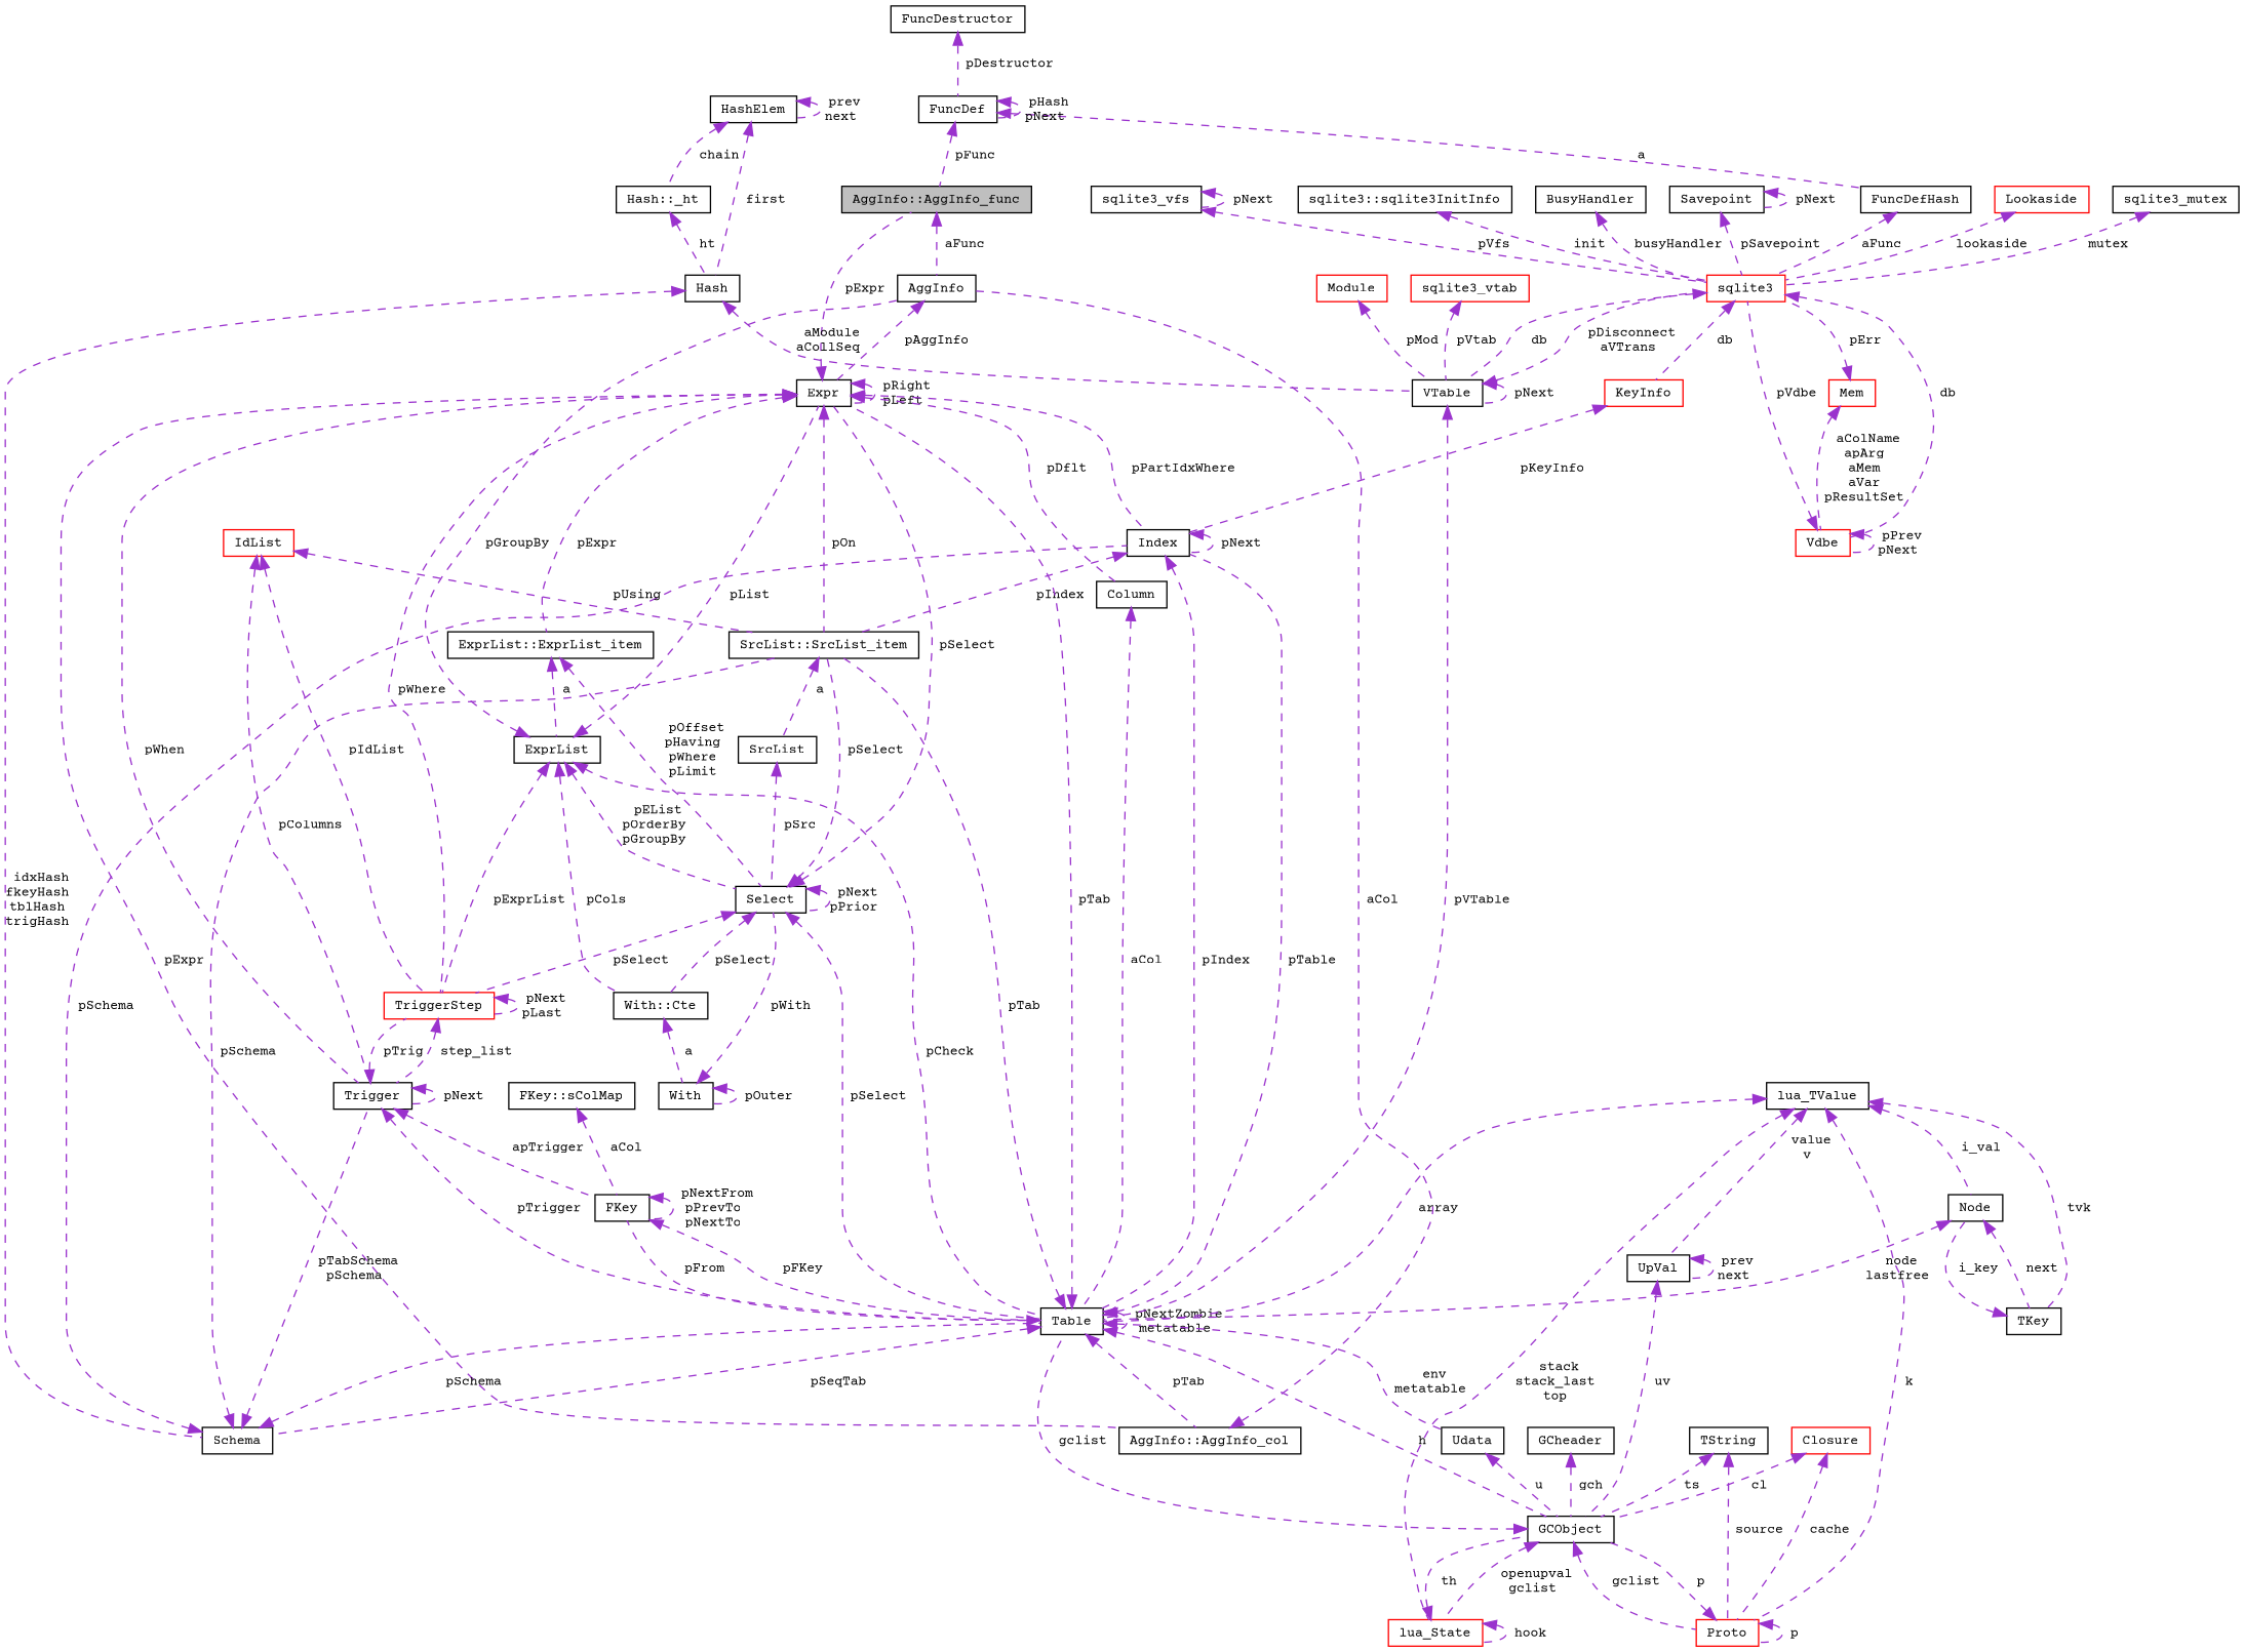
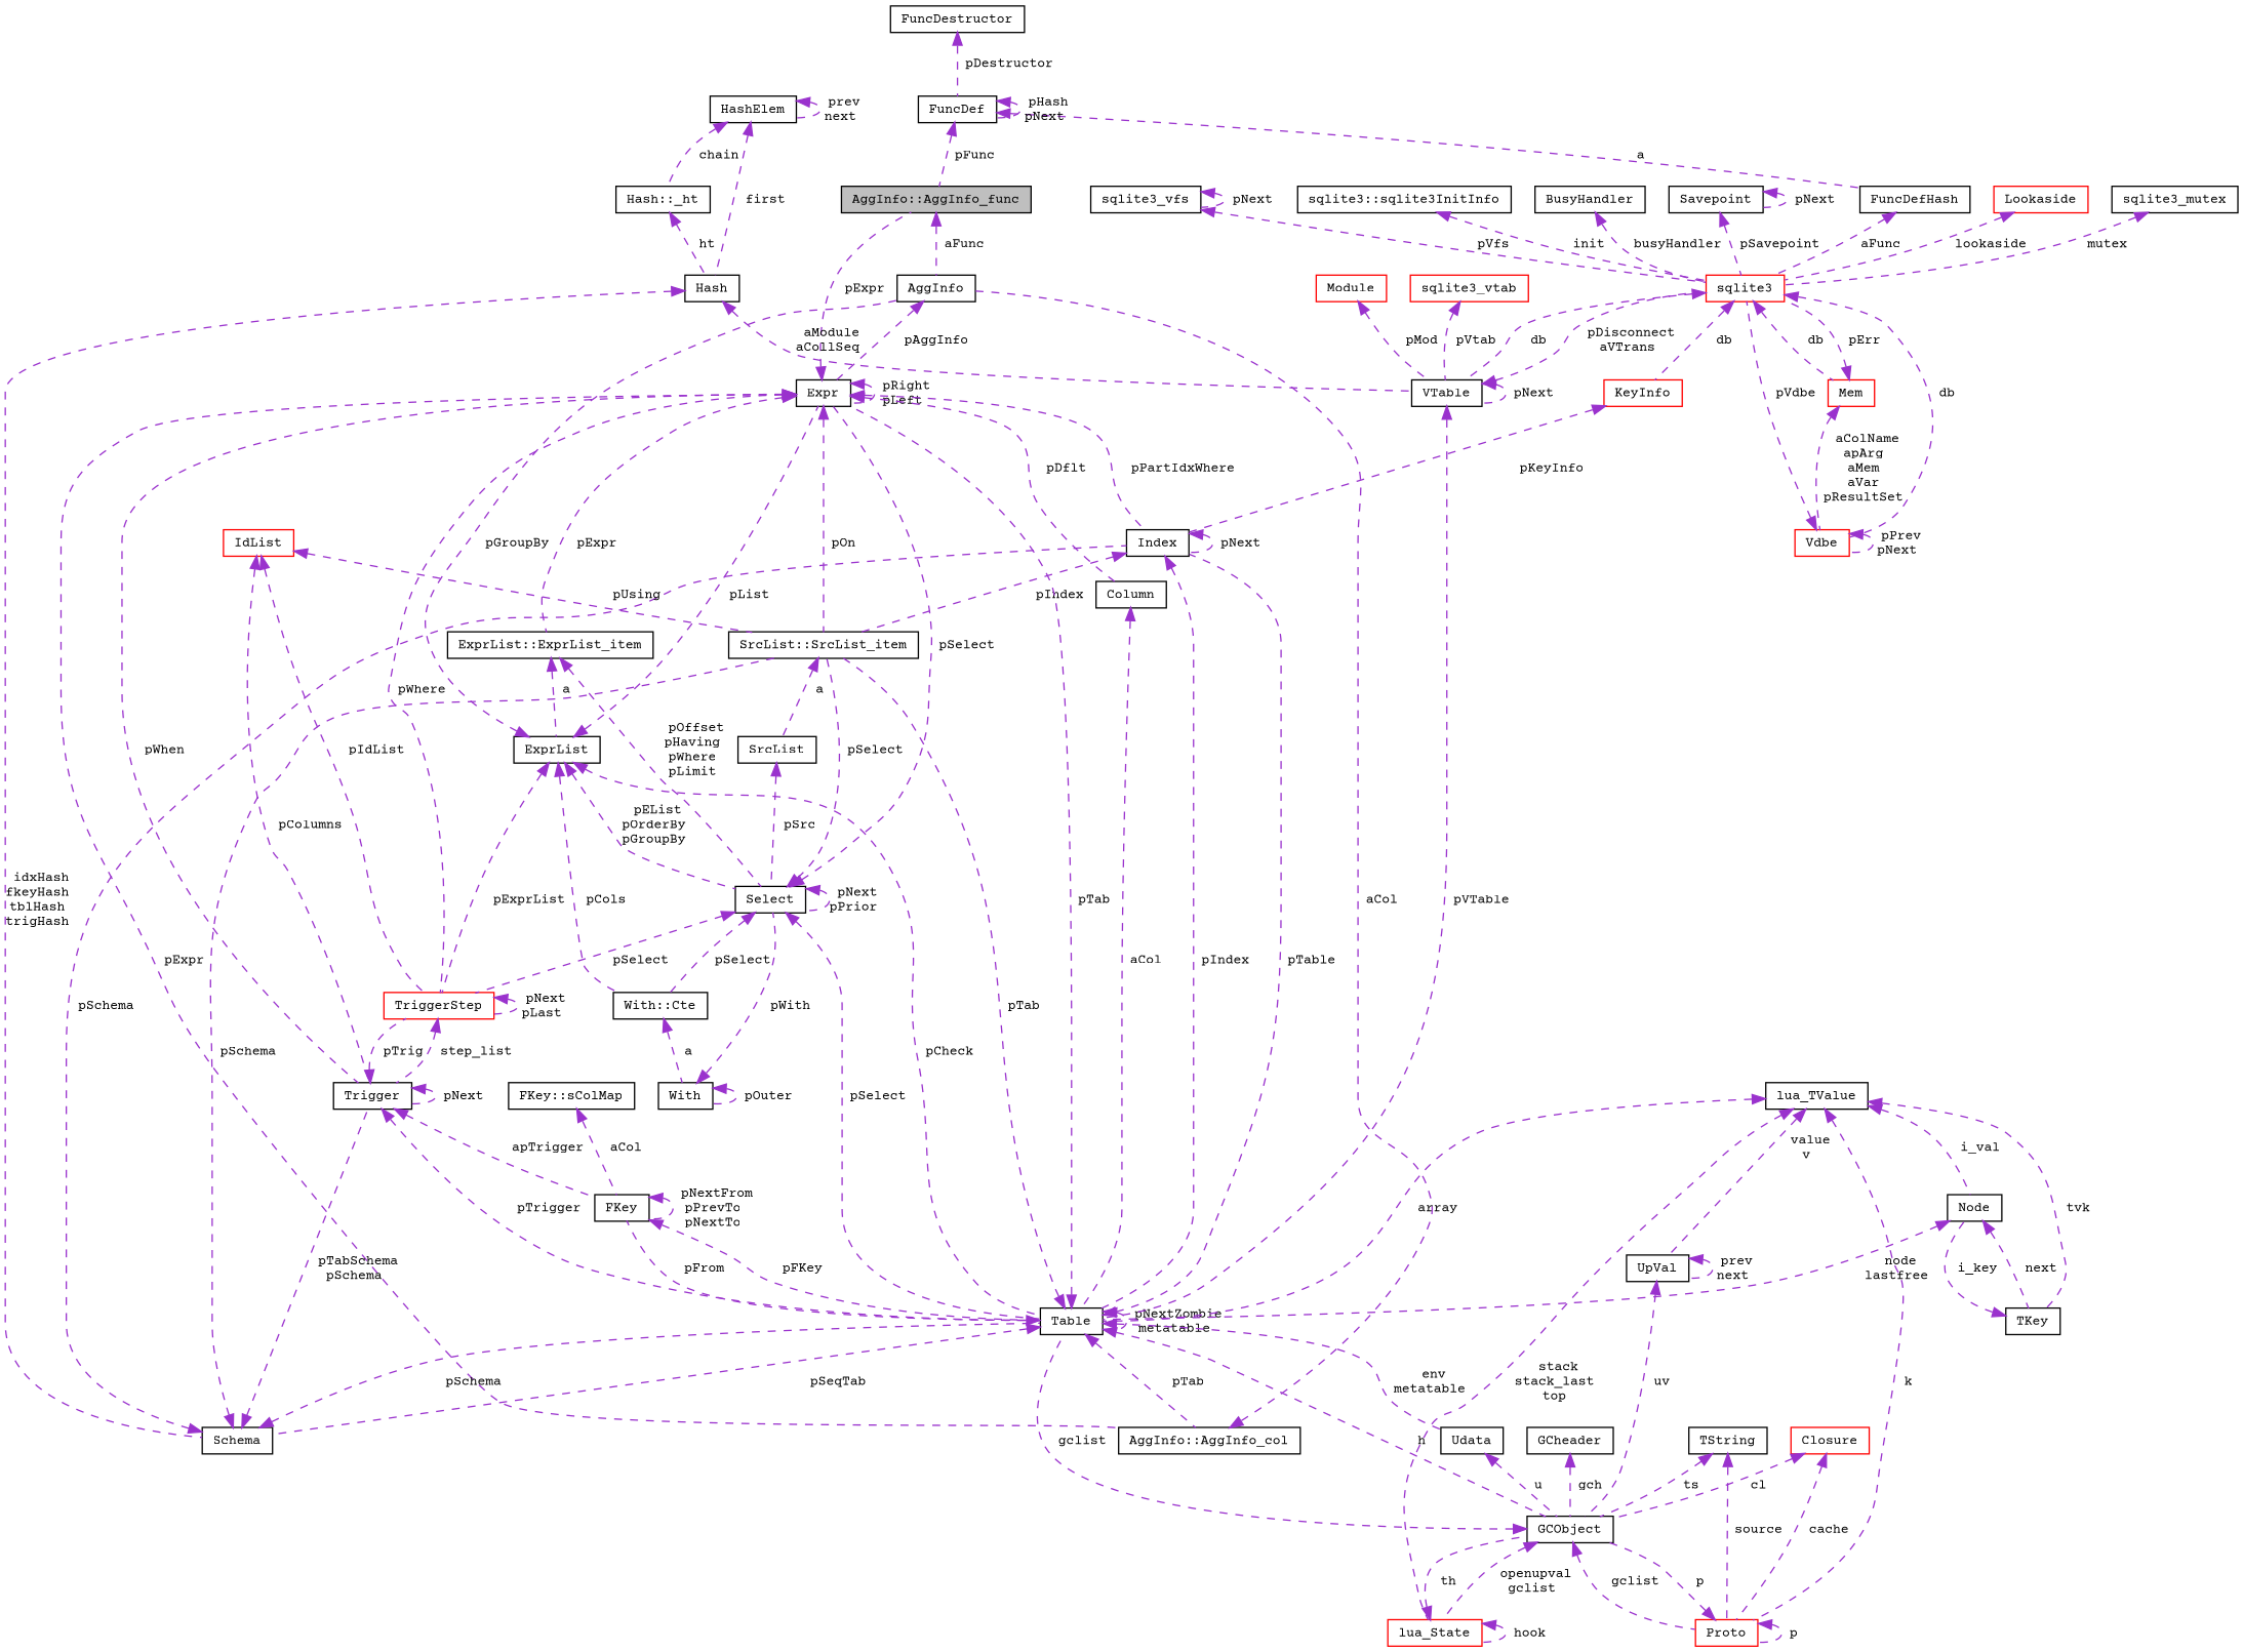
  digraph {
    fontname="Courier Prime"
    node [color=black fillcolor=white fontname="Courier Prime" fontsize=10 shape=record style=filled]
    edge [color=darkorchid3 dir=back fontname="Courier Prime" fontsize=10 labelfontname=Helvetica labelfontsize=10 style=dashed]
    n1 [fillcolor=grey75 fontcolor=black height=0.2 label="AggInfo::AggInfo_func" width=0.4]
    n2 [height=0.2 label=AggInfo width=0.4]
    n3 [height=0.2 label=Expr width=0.4]
    n4 [height=0.2 label="AggInfo::AggInfo_col" width=0.4]
    n5 [height=0.2 label=Column width=0.4]
    n6 [height=0.2 label=Trigger width=0.4]
    n7 [color=red height=0.2 label=TriggerStep width=0.4]
    n8 [height=0.2 label="ExprList::ExprList_item" width=0.4]
    n9 [height=0.2 label="SrcList::SrcList_item" width=0.4]
    n10 [height=0.2 label=Index width=0.4]
    n11 [height=0.2 label=Table width=0.4]
    n12 [height=0.2 label=FKey width=0.4]
    n13 [height=0.2 label=Select width=0.4]
    n14 [height=0.2 label="With::Cte" width=0.4]
    n15 [height=0.2 label=ExprList width=0.4]
    n16 [height=0.2 label=SrcList width=0.4]
    n17 [height=0.2 label=Schema width=0.4]
    n18 [height=0.2 label=GCObject width=0.4]
    n19 [height=0.2 label=Udata width=0.4]
    n20 [color=red height=0.2 label=Proto width=0.4]
    n21 [color=red height=0.2 label=lua_State width=0.4]
    n22 [height=0.2 label="Node" width=0.4]
    n23 [height=0.2 label=TKey width=0.4]
    n24 [height=0.2 label=lua_TValue width=0.4]
    n25 [height=0.2 label=UpVal width=0.4]
    n26 [height=0.2 label=Hash width=0.4]
    n27 [height=0.2 label=VTable width=0.4]
    n28 [color=red height=0.2 label=sqlite3 width=0.4]
    n29 [color=red height=0.2 label=KeyInfo width=0.4]
    n30 [color=red height=0.2 label=Mem width=0.4]
    n31 [color=red height=0.2 label=Vdbe width=0.4]
    n32 [height=0.2 label="Hash::_ht" width=0.4]
    n33 [height=0.2 label=HashElem width=0.4]
    n34 [height=0.2 label="FKey::sColMap" width=0.4]
    n35 [color=red height=0.2 label=IdList width=0.4]
    n36 [height=0.2 label=With width=0.4]
    n37 [height=0.2 label=Savepoint width=0.4]
    n38 [height=0.2 label=FuncDefHash width=0.4]
    n39 [height=0.2 label=FuncDef width=0.4]
    n40 [height=0.2 label=FuncDestructor width=0.4]
    n41 [color=red height=0.2 label=Lookaside width=0.4]
    n42 [height=0.2 label=sqlite3_mutex width=0.4]
    n43 [height=0.2 label=sqlite3_vfs width=0.4]
    n44 [height=0.2 label="sqlite3::sqlite3InitInfo" width=0.4]
    n45 [height=0.2 label=BusyHandler width=0.4]
    n46 [color=red height=0.2 label=Module width=0.4]
    n47 [color=red height=0.2 label=sqlite3_vtab width=0.4]
    n48 [height=0.2 label=TString width=0.4]
    n49 [color=red height=0.2 label=Closure width=0.4]
    n50 [height=0.2 label=GCheader width=0.4]
    n1 -> n2 [label=" aFunc"]
    n2 -> n3 [label=" pAggInfo"]
    n3 -> n1 [label=" pExpr"]
    n3 -> n3 [label=" pRight\npLeft"]
    n3 -> n4 [label=" pExpr"]
    n3 -> n5 [label=" pDflt"]
    n3 -> n6 [label=" pWhen"]
    n3 -> n7 [label=" pWhere"]
    n3 -> n8 [label=" pExpr"]
    n3 -> n9 [label=" pOn"]
    n3 -> n10 [label=" pPartIdxWhere"]
    n4 -> n2 [label=" aCol"]
    n5 -> n11 [label=" aCol"]
    n6 -> n6 [label=" pNext"]
    n6 -> n7 [label=" pTrig"]
    n6 -> n11 [label=" pTrigger"]
    n6 -> n12 [label=" apTrigger"]
    n7 -> n6 [label=" step_list"]
    n7 -> n7 [label=" pNext\npLast"]
    n8 -> n13 [label=" pOffset\npHaving\npWhere\npLimit"]
    n8 -> n15 [label=" a"]
    n9 -> n16 [label=" a"]
    n10 -> n9 [label=" pIndex"]
    n10 -> n10 [label=" pNext"]
    n10 -> n11 [label=" pIndex"]
    n11 -> n3 [label=" pTab"]
    n11 -> n4 [label=" pTab"]
    n11 -> n9 [label=" pTab"]
    n11 -> n10 [label=" pTable"]
    n11 -> n11 [label=" pNextZombie\nmetatable"]
    n11 -> n12 [label=" pFrom"]
    n11 -> n17 [label=" pSeqTab"]
    n11 -> n18 [label=" h"]
    n11 -> n19 [label=" env\nmetatable"]
    n12 -> n11 [label=" pFKey"]
    n12 -> n12 [label=" pNextFrom\npPrevTo\npNextTo"]
    n13 -> n3 [label=" pSelect"]
    n13 -> n7 [label=" pSelect"]
    n13 -> n9 [label=" pSelect"]
    n13 -> n11 [label=" pSelect"]
    n13 -> n13 [label=" pNext\npPrior"]
    n13 -> n14 [label=" pSelect"]
    n14 -> n36 [label=" a"]
    n15 -> n2 [label=" pGroupBy"]
    n15 -> n3 [label=" pList"]
    n15 -> n7 [label=" pExprList"]
    n15 -> n11 [label=" pCheck"]
    n15 -> n13 [label=" pEList\npOrderBy\npGroupBy"]
    n15 -> n14 [label=" pCols"]
    n16 -> n13 [label=" pSrc"]
    n17 -> n6 [label=" pTabSchema\npSchema"]
    n17 -> n9 [label=" pSchema"]
    n17 -> n10 [label=" pSchema"]
    n17 -> n11 [label=" pSchema"]
    n18 -> n11 [label=" gclist"]
    n18 -> n20 [label=" gclist"]
    n18 -> n21 [label=" openupval\ngclist"]
    n19 -> n18 [label=" u"]
    n20 -> n18 [label=" p"]
    n20 -> n20 [label=" p"]
    n21 -> n18 [label=" th"]
    n21 -> n21 [label=" hook"]
    n22 -> n11 [label=" node\nlastfree"]
    n22 -> n23 [label=" next"]
    n23 -> n22 [label=" i_key"]
    n24 -> n11 [label=" array"]
    n24 -> n20 [label=" k"]
    n24 -> n21 [label=" stack\nstack_last\ntop"]
    n24 -> n22 [label=" i_val"]
    n24 -> n23 [label=" tvk"]
    n24 -> n25 [label=" value\nv"]
    n25 -> n18 [label=" uv"]
    n25 -> n25 [label=" prev\nnext"]
    n26 -> n17 [label=" idxHash\nfkeyHash\ntblHash\ntrigHash"]
    n26 -> n27 [label=" aModule\naCollSeq"]
    n27 -> n11 [label=" pVTable"]
    n27 -> n27 [label=" pNext"]
    n27 -> n28 [label=" pDisconnect\naVTrans"]
    n28 -> n27 [label=" db"]
    n28 -> n29 [label=" db"]
+   n28 -> n30 [label=" db"]
    n28 -> n31 [label=" db"]
    n29 -> n10 [label=" pKeyInfo"]
    n30 -> n28 [label=" pErr"]
    n30 -> n31 [label=" aColName\napArg\naMem\naVar\npResultSet"]
    n31 -> n28 [label=" pVdbe"]
    n31 -> n31 [label=" pPrev\npNext"]
    n32 -> n26 [label=" ht"]
    n33 -> n26 [label=" first"]
    n33 -> n32 [label=" chain"]
    n33 -> n33 [label=" prev\nnext"]
    n34 -> n12 [label=" aCol"]
    n35 -> n6 [label=" pColumns"]
    n35 -> n7 [label=" pIdList"]
    n35 -> n9 [label=" pUsing"]
    n36 -> n13 [label=" pWith"]
    n36 -> n36 [label=" pOuter"]
    n37 -> n28 [label=" pSavepoint"]
    n37 -> n37 [label=" pNext"]
    n38 -> n28 [label=" aFunc"]
    n39 -> n1 [label=" pFunc"]
    n39 -> n38 [label=" a"]
    n39 -> n39 [label=" pHash\npNext"]
    n40 -> n39 [label=" pDestructor"]
    n41 -> n28 [label=" lookaside"]
    n42 -> n28 [label=" mutex"]
    n43 -> n28 [label=" pVfs"]
    n43 -> n43 [label=" pNext"]
    n44 -> n28 [label=" init"]
    n45 -> n28 [label=" busyHandler"]
    n46 -> n27 [label=" pMod"]
    n47 -> n27 [label=" pVtab"]
    n48 -> n18 [label=" ts"]
    n48 -> n20 [label=" source"]
    n49 -> n18 [label=" cl"]
    n49 -> n20 [label=" cache"]
    n50 -> n18 [label=" gch"]
  }
